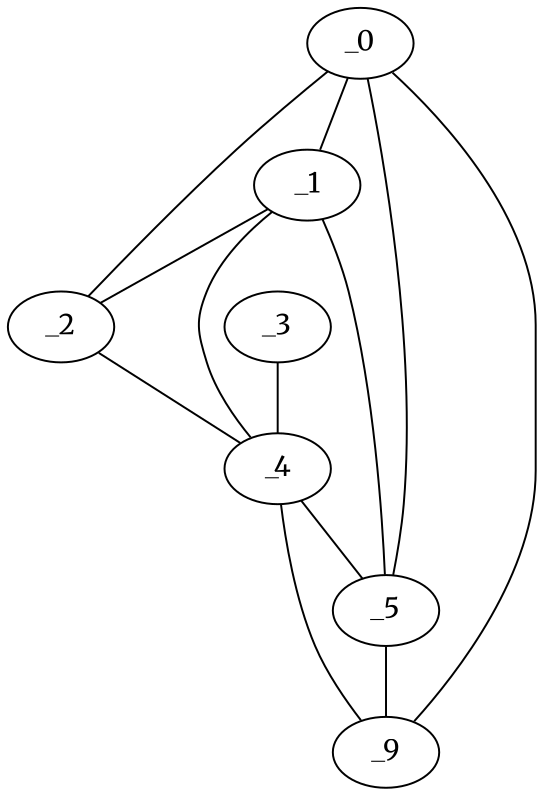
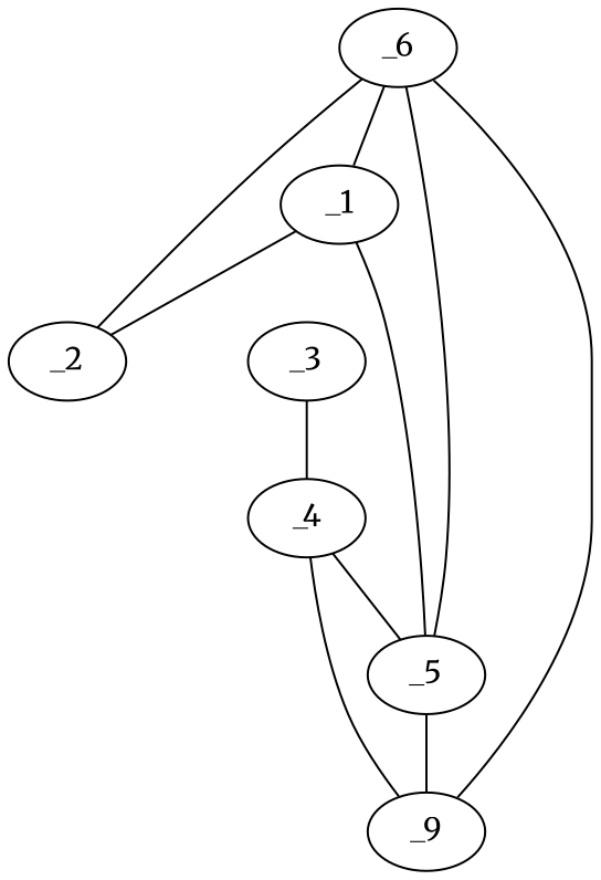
  graph {
    fontname=Merriweather
    node [fontname=Merriweather]
    edge [fontname=Merriweather valence=2]
-   _0 [x=12 y=70]
+   _0 [x=12 y=70 label=_6]
    _1 [x=43 y=83]
    _2 [x=49 y=78]
    _5 [x=91 y=64]
    n5 [label=_9 x=119 y=49]
    _4 [x=89 y=119]
    _3 [x=80 y=68]
    _0 -- _1 [valence=1]
    _0 -- _2
    _0 -- _5
    _0 -- n5 [valence=1]
    _1 -- _2
    _1 -- _5
-   _1 -- _4
-   _2 -- _4
    _5 -- n5 [valence=1]
    _4 -- _5 [valence=1]
    _4 -- n5 [valence=1]
    _3 -- _4
  }
